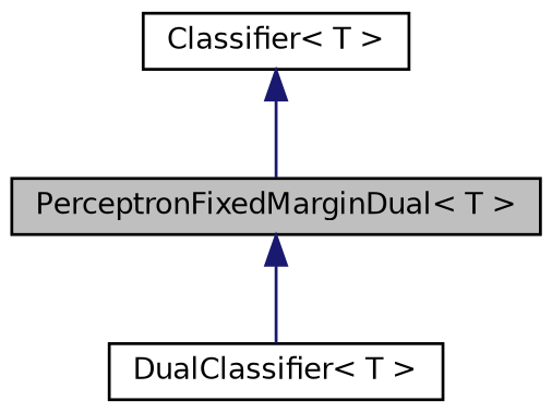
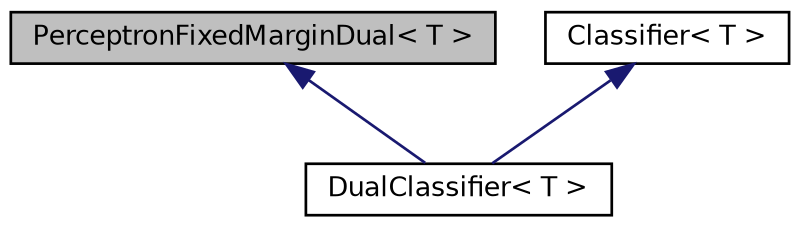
  digraph {
    node [color=black fillcolor=white fontname=Helvetica fontsize=10 shape=record style=filled]
    edge [color=midnightblue dir=back fontname=Helvetica fontsize=10 labelfontname=Helvetica labelfontsize=10 style=solid]
    n1 [fillcolor=grey75 fontcolor=black height=0.2 label="PerceptronFixedMarginDual\< T \>" width=0.4]
    n2 [height=0.2 label="DualClassifier\< T \>" width=0.4]
    n3 [height=0.2 label="Classifier\< T \>" width=0.4]
    n1 -> n2
-   n3 -> n1
+   n3 -> n2
  }
